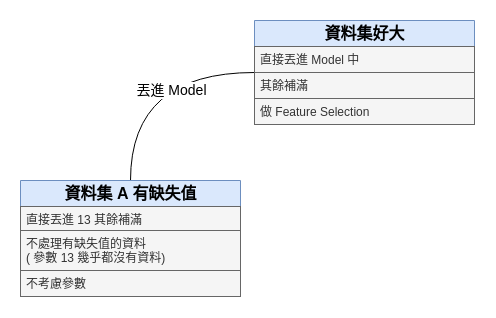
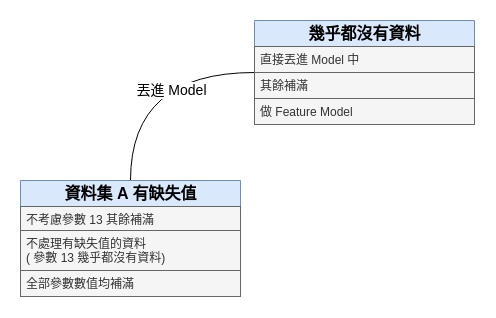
  <mxCell id="0" />
  <mxCell id="1" parent="0" />
  <mxCell id="2" style="edgeStyle=orthogonalEdgeStyle;rounded=0;orthogonalLoop=1;jettySize=auto;html=1;entryX=0.5;entryY=0;entryDx=0;entryDy=0;curved=1;endArrow=none;" parent="1" source="4" target="8" edge="1"><mxGeometry relative="1" as="geometry" /></mxCell>
  <mxCell id="3" value="&lt;font style=&quot;font-size: 14px;&quot;&gt;丟進 Model&lt;/font&gt;" style="edgeLabel;html=1;align=center;verticalAlign=middle;resizable=0;points=[];" parent="2" vertex="1" connectable="0"><mxGeometry x="-0.279" y="17" relative="1" as="geometry"><mxPoint as="offset" /></mxGeometry></mxCell>
- <mxCell id="4" value="&lt;b&gt;&lt;font style=&quot;font-size: 16px;&quot;&gt;資料集好大&lt;/font&gt;&lt;/b&gt;" style="swimlane;fontStyle=0;childLayout=stackLayout;horizontal=1;startSize=26;fillColor=#dae8fc;horizontalStack=0;resizeParent=1;resizeParentMax=0;resizeLast=0;collapsible=1;marginBottom=0;html=1;strokeColor=#6c8ebf;" parent="1" vertex="1"><mxGeometry x="254" y="20" width="220" height="104" as="geometry" /></mxCell>
+ <mxCell id="4" value="&lt;b&gt;&lt;font style=&quot;font-size: 16px;&quot;&gt;幾乎都沒有資料&lt;/font&gt;&lt;/b&gt;" style="swimlane;fontStyle=0;childLayout=stackLayout;horizontal=1;startSize=26;fillColor=#dae8fc;horizontalStack=0;resizeParent=1;resizeParentMax=0;resizeLast=0;collapsible=1;marginBottom=0;html=1;strokeColor=#6c8ebf;" parent="1" vertex="1"><mxGeometry x="254" y="20" width="220" height="104" as="geometry" /></mxCell>
  <mxCell id="5" value="直接丟進 Model 中" style="text;align=left;verticalAlign=top;spacingLeft=4;spacingRight=4;overflow=hidden;rotatable=0;points=[[0,0.5],[1,0.5]];portConstraint=eastwest;whiteSpace=wrap;html=1;fillColor=#f5f5f5;strokeColor=#666666;fontColor=#333333;" parent="4" vertex="1"><mxGeometry y="26" width="220" height="26" as="geometry" /></mxCell>
  <mxCell id="6" value="其餘補滿" style="text;align=left;verticalAlign=top;spacingLeft=4;spacingRight=4;overflow=hidden;rotatable=0;points=[[0,0.5],[1,0.5]];portConstraint=eastwest;whiteSpace=wrap;html=1;fillColor=#f5f5f5;strokeColor=#666666;fontColor=#333333;" parent="4" vertex="1"><mxGeometry y="52" width="220" height="26" as="geometry" /></mxCell>
- <mxCell id="7" value="做 Feature Selection" style="text;align=left;verticalAlign=top;spacingLeft=4;spacingRight=4;overflow=hidden;rotatable=0;points=[[0,0.5],[1,0.5]];portConstraint=eastwest;whiteSpace=wrap;html=1;fillColor=#f5f5f5;strokeColor=#666666;fontColor=#333333;" parent="4" vertex="1"><mxGeometry y="78" width="220" height="26" as="geometry" /></mxCell>
+ <mxCell id="7" value="做 Feature Model" style="text;align=left;verticalAlign=top;spacingLeft=4;spacingRight=4;overflow=hidden;rotatable=0;points=[[0,0.5],[1,0.5]];portConstraint=eastwest;whiteSpace=wrap;html=1;fillColor=#f5f5f5;strokeColor=#666666;fontColor=#333333;" parent="4" vertex="1"><mxGeometry y="78" width="220" height="26" as="geometry" /></mxCell>
  <mxCell id="8" value="&lt;span style=&quot;font-size: 16px;&quot;&gt;&lt;b&gt;資料集 A 有缺失值&lt;/b&gt;&lt;/span&gt;" style="swimlane;fontStyle=0;childLayout=stackLayout;horizontal=1;startSize=26;fillColor=#dae8fc;horizontalStack=0;resizeParent=1;resizeParentMax=0;resizeLast=0;collapsible=1;marginBottom=0;html=1;strokeColor=#6c8ebf;" parent="1" vertex="1"><mxGeometry x="20" y="180" width="220" height="116" as="geometry"><mxRectangle x="70" y="190" width="170" height="30" as="alternateBounds" /></mxGeometry></mxCell>
- <mxCell id="9" value="直接丟進 13 其餘補滿" style="text;align=left;verticalAlign=top;spacingLeft=4;spacingRight=4;overflow=hidden;rotatable=0;points=[[0,0.5],[1,0.5]];portConstraint=eastwest;whiteSpace=wrap;html=1;fillColor=#f5f5f5;strokeColor=#666666;fontColor=#333333;" parent="8" vertex="1"><mxGeometry y="26" width="220" height="24" as="geometry" /></mxCell>
+ <mxCell id="9" value="不考慮參數 13 其餘補滿" style="text;align=left;verticalAlign=top;spacingLeft=4;spacingRight=4;overflow=hidden;rotatable=0;points=[[0,0.5],[1,0.5]];portConstraint=eastwest;whiteSpace=wrap;html=1;fillColor=#f5f5f5;strokeColor=#666666;fontColor=#333333;" parent="8" vertex="1"><mxGeometry y="26" width="220" height="24" as="geometry" /></mxCell>
  <mxCell id="10" value="不處理有缺失值的資料&lt;div&gt;( 參數 13 幾乎都沒有資料)&lt;/div&gt;" style="text;align=left;verticalAlign=top;spacingLeft=4;spacingRight=4;overflow=hidden;rotatable=0;points=[[0,0.5],[1,0.5]];portConstraint=eastwest;whiteSpace=wrap;html=1;fillColor=#f5f5f5;strokeColor=#666666;fontColor=#333333;" parent="8" vertex="1"><mxGeometry y="50" width="220" height="40" as="geometry" /></mxCell>
- <mxCell id="11" value="不考慮參數" style="text;align=left;verticalAlign=top;spacingLeft=4;spacingRight=4;overflow=hidden;rotatable=0;points=[[0,0.5],[1,0.5]];portConstraint=eastwest;whiteSpace=wrap;html=1;fillColor=#f5f5f5;strokeColor=#666666;fontColor=#333333;" parent="8" vertex="1"><mxGeometry y="90" width="220" height="26" as="geometry" /></mxCell>
+ <mxCell id="11" value="全部參數數值均補滿" style="text;align=left;verticalAlign=top;spacingLeft=4;spacingRight=4;overflow=hidden;rotatable=0;points=[[0,0.5],[1,0.5]];portConstraint=eastwest;whiteSpace=wrap;html=1;fillColor=#f5f5f5;strokeColor=#666666;fontColor=#333333;" parent="8" vertex="1"><mxGeometry y="90" width="220" height="26" as="geometry" /></mxCell>
